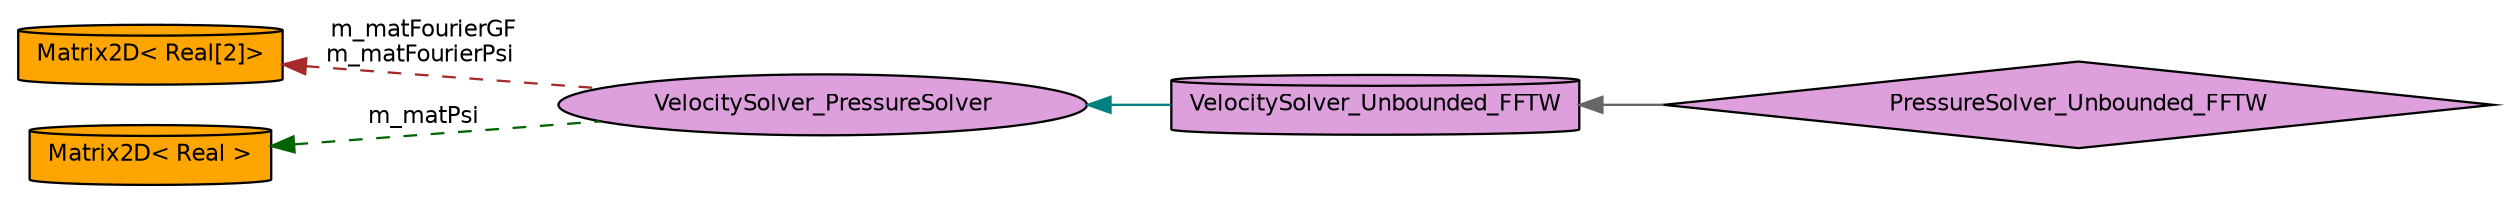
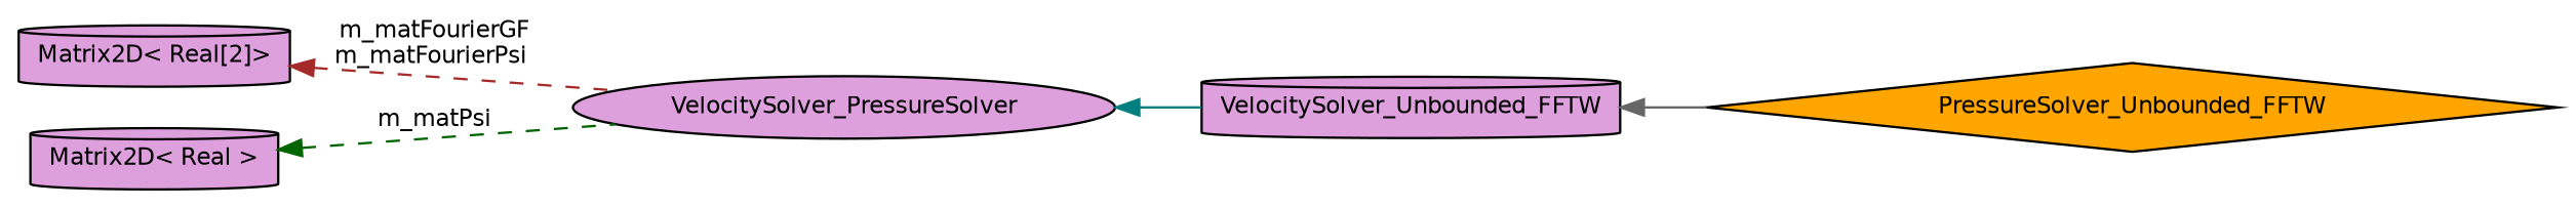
  digraph {
    rankdir=LR
    node [color=black fillcolor=orange fontname=Helvetica fontsize=10 shape=cylinder style=filled]
    edge [dir=back fontname=Helvetica fontsize=10 labelfontname=Helvetica labelfontsize=10 style=solid]
-   n1 [fillcolor=plum fontcolor=black height=0.2 label=PressureSolver_Unbounded_FFTW shape=diamond width=0.4]
+   n1 [fontcolor=black height=0.2 label=PressureSolver_Unbounded_FFTW shape=diamond width=0.4]
    n2 [fillcolor=plum height=0.2 label=VelocitySolver_Unbounded_FFTW width=0.4]
    n3 [fillcolor=plum height=0.2 label=VelocitySolver_PressureSolver shape=ellipse width=0.4]
-   n4 [height=0.2 label="Matrix2D\< Real[2]\>" width=0.4]
-   n5 [height=0.2 label="Matrix2D\< Real \>" width=0.4]
+   n4 [fillcolor=plum height=0.2 label="Matrix2D\< Real[2]\>" width=0.4]
+   n5 [fillcolor=plum height=0.2 label="Matrix2D\< Real \>" width=0.4]
    n2 -> n1 [color=gray40]
    n3 -> n2 [color=teal]
    n4 -> n3 [color=brown label=" m_matFourierGF\nm_matFourierPsi" style=dashed]
    n5 -> n3 [color=darkgreen label=" m_matPsi" style=dashed]
  }
